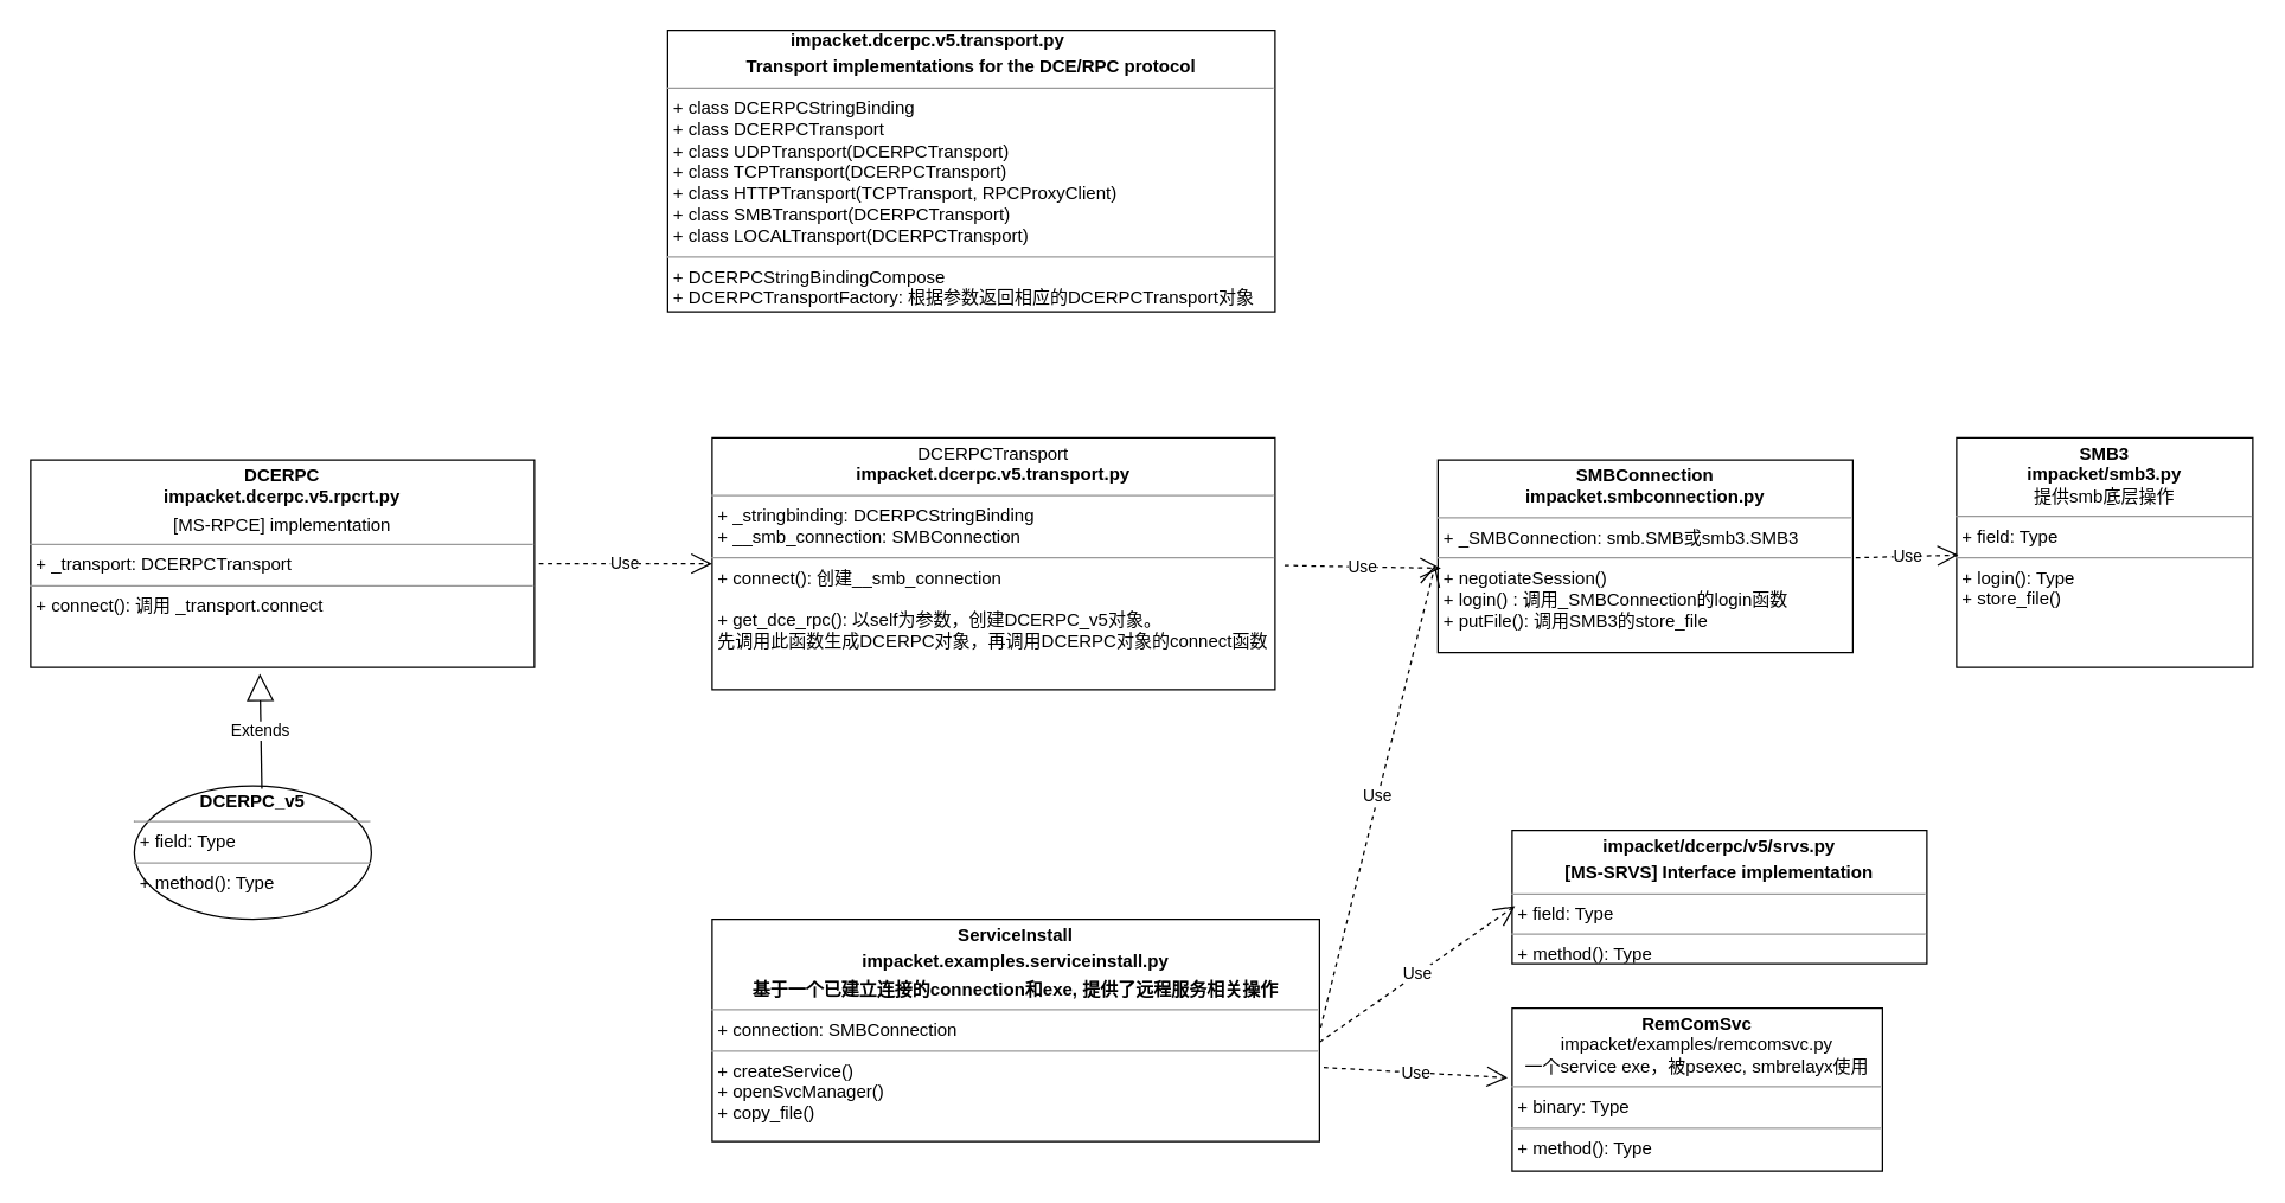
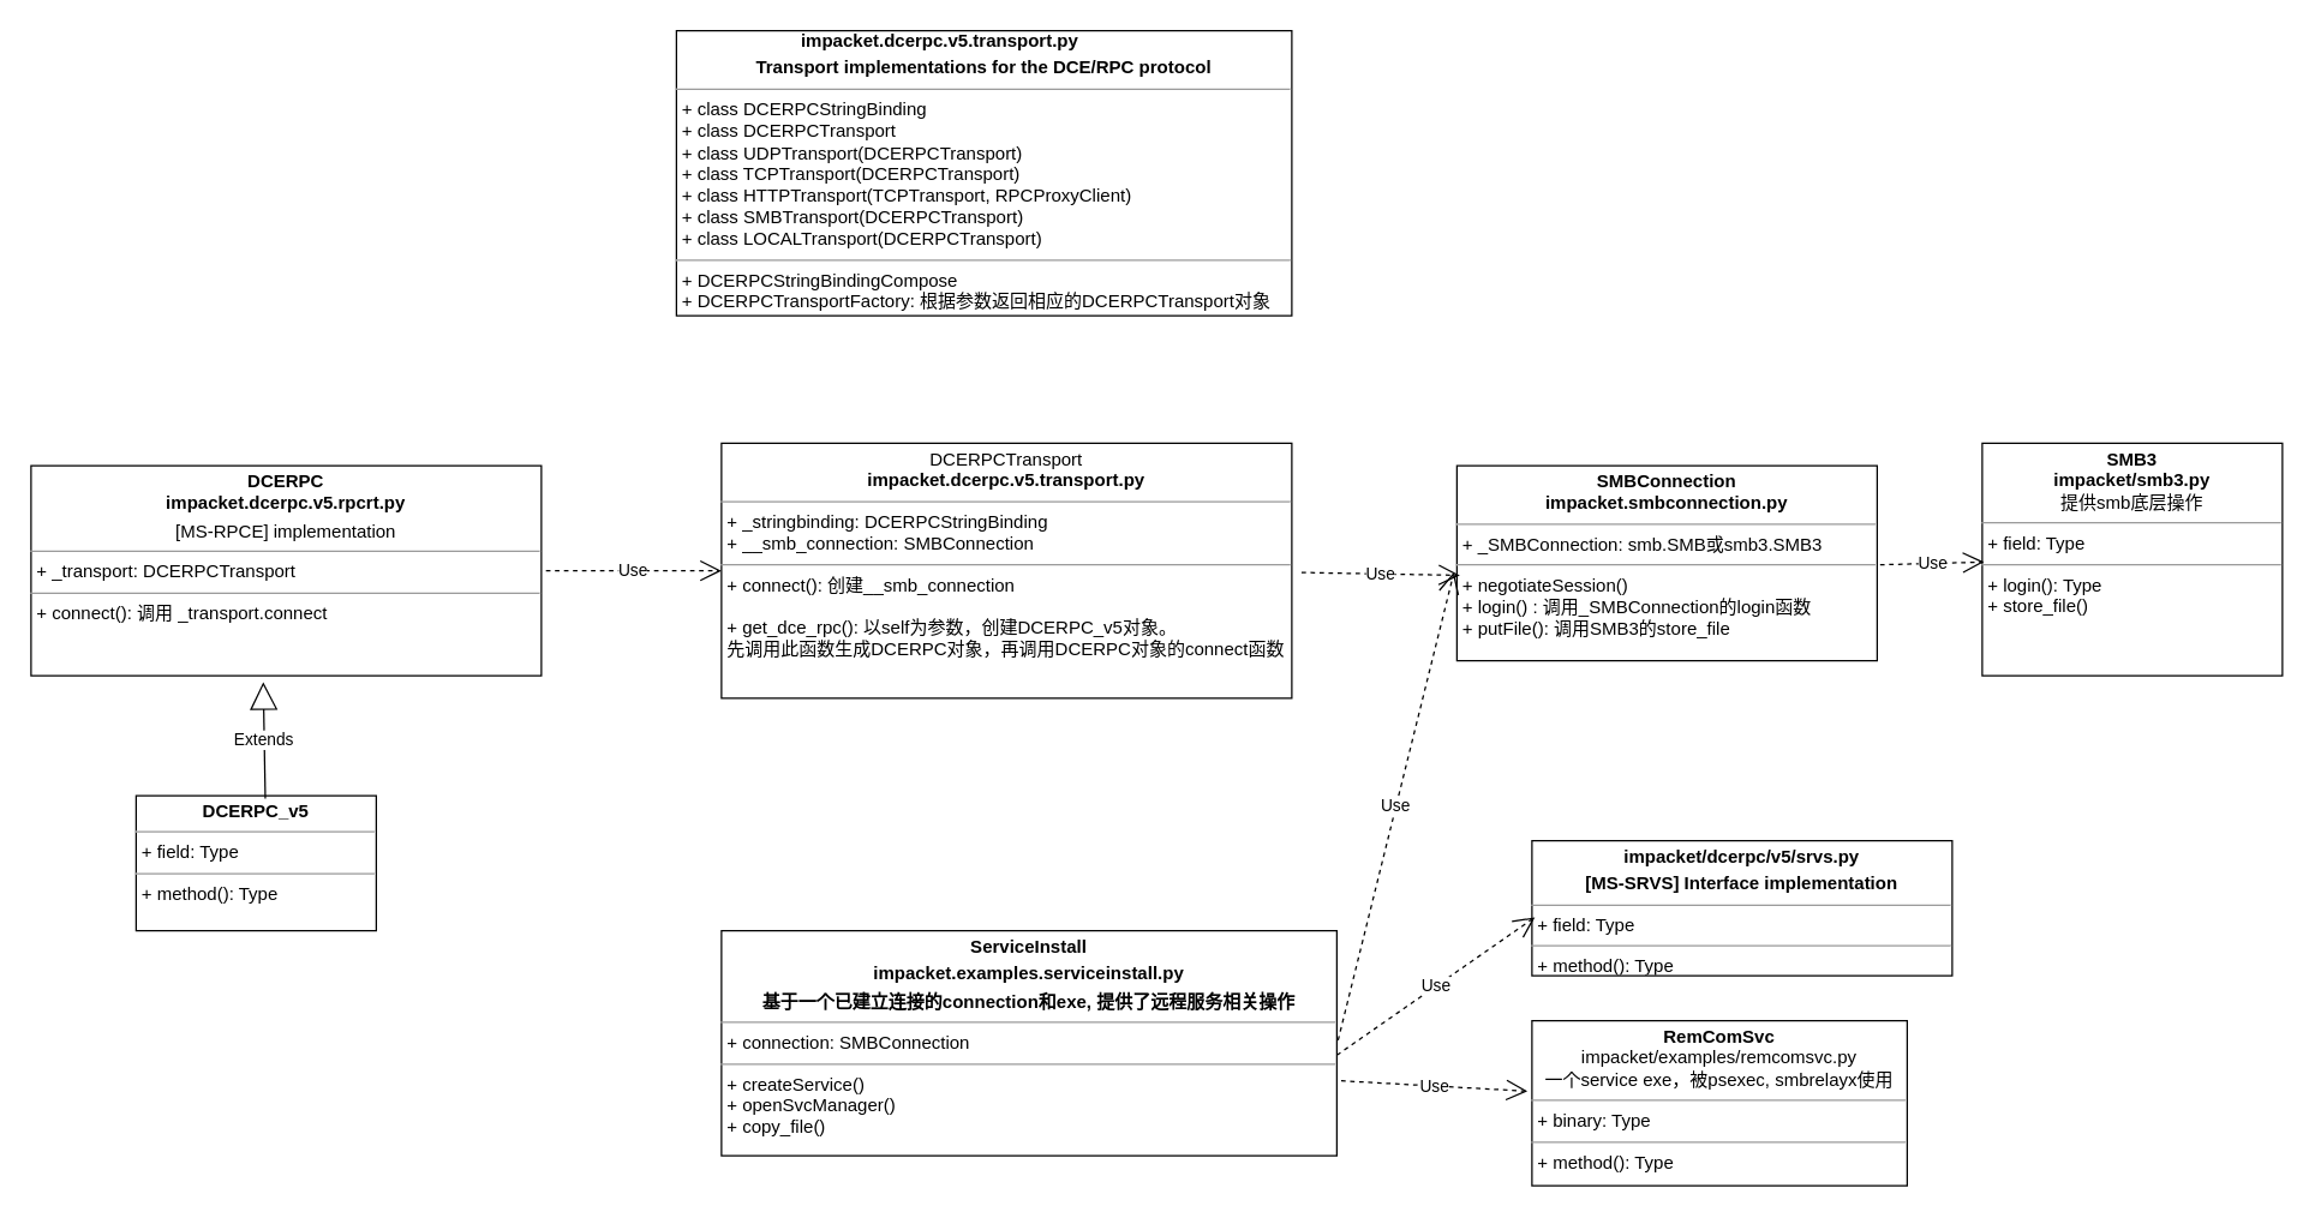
  <mxCell id="0" />
  <mxCell id="1" parent="0" />
  <mxCell id="2" value="&lt;p style=&quot;margin: 0px ; margin-top: 4px ; text-align: center&quot;&gt;&lt;span style=&quot;font-weight: 700&quot;&gt;SMBConnection&lt;br&gt;&lt;/span&gt;&lt;b&gt;impacket.&lt;/b&gt;&lt;span style=&quot;font-weight: 700&quot;&gt;smbconnection.py&lt;/span&gt;&lt;br&gt;&lt;/p&gt;&lt;hr size=&quot;1&quot;&gt;&lt;p style=&quot;margin: 0px ; margin-left: 4px&quot;&gt;+ _SMBConnection: smb.SMB或smb3.SMB3&lt;/p&gt;&lt;hr size=&quot;1&quot;&gt;&lt;p style=&quot;margin: 0px ; margin-left: 4px&quot;&gt;+ negotiateSession()&lt;/p&gt;&lt;p style=&quot;margin: 0px ; margin-left: 4px&quot;&gt;+&amp;nbsp;login() : 调用_SMBConnection的login函数&lt;/p&gt;&lt;p style=&quot;margin: 0px ; margin-left: 4px&quot;&gt;+ putFile(): 调用SMB3的store_file&lt;/p&gt;" style="verticalAlign=top;align=left;overflow=fill;fontSize=12;fontFamily=Helvetica;html=1;" parent="1" vertex="1"><mxGeometry x="970" y="310" width="280" height="130" as="geometry" /></mxCell>
  <mxCell id="3" value="&lt;b style=&quot;text-align: center&quot;&gt;&amp;nbsp; &amp;nbsp; &amp;nbsp; &amp;nbsp; &amp;nbsp; &amp;nbsp; &amp;nbsp; &amp;nbsp; &amp;nbsp; &amp;nbsp; &amp;nbsp; &amp;nbsp; &amp;nbsp;impacket.&lt;/b&gt;&lt;b style=&quot;text-align: center&quot;&gt;dcerpc.v5.transport.py&lt;/b&gt;&lt;b style=&quot;text-align: center&quot;&gt;&lt;br&gt;&lt;/b&gt;&lt;p style=&quot;margin: 0px ; margin-top: 4px ; text-align: center&quot;&gt;&lt;b&gt;Transport implementations for the DCE/RPC protocol&lt;/b&gt;&lt;br&gt;&lt;/p&gt;&lt;hr size=&quot;1&quot;&gt;&lt;p style=&quot;margin: 0px ; margin-left: 4px&quot;&gt;+ class DCERPCStringBinding&lt;/p&gt;&lt;p style=&quot;margin: 0px ; margin-left: 4px&quot;&gt;+ class DCERPCTransport&lt;/p&gt;&lt;p style=&quot;margin: 0px ; margin-left: 4px&quot;&gt;+ class UDPTransport(DCERPCTransport)&lt;/p&gt;&lt;p style=&quot;margin: 0px ; margin-left: 4px&quot;&gt;+ class TCPTransport(DCERPCTransport)&lt;/p&gt;&lt;p style=&quot;margin: 0px ; margin-left: 4px&quot;&gt;+ class HTTPTransport(TCPTransport, RPCProxyClient)&lt;/p&gt;&lt;p style=&quot;margin: 0px ; margin-left: 4px&quot;&gt;+ class SMBTransport(DCERPCTransport)&lt;/p&gt;&lt;p style=&quot;margin: 0px ; margin-left: 4px&quot;&gt;+ class LOCALTransport(DCERPCTransport)&lt;/p&gt;&lt;hr size=&quot;1&quot;&gt;&lt;p style=&quot;margin: 0px ; margin-left: 4px&quot;&gt;+&amp;nbsp;&lt;span&gt;DCERPCStringBindingCompose&lt;/span&gt;&lt;/p&gt;&lt;p style=&quot;margin: 0px ; margin-left: 4px&quot;&gt;+ DCERPCTransportFactory: 根据参数返回相应的DCERPCTransport对象&lt;/p&gt;" style="verticalAlign=top;align=left;overflow=fill;fontSize=12;fontFamily=Helvetica;html=1;" parent="1" vertex="1"><mxGeometry x="450" y="20" width="410" height="190" as="geometry" /></mxCell>
  <mxCell id="4" value="&lt;p style=&quot;margin: 0px ; margin-top: 4px ; text-align: center&quot;&gt;&lt;span style=&quot;text-align: left&quot;&gt;DCERPCTransport&lt;br&gt;&lt;/span&gt;&lt;b&gt;impacket.&lt;/b&gt;&lt;b&gt;dcerpc.v5.transport.py&lt;/b&gt;&lt;br&gt;&lt;/p&gt;&lt;hr size=&quot;1&quot;&gt;&lt;p style=&quot;margin: 0px ; margin-left: 4px&quot;&gt;+ _stringbinding:&amp;nbsp;DCERPCStringBinding&lt;/p&gt;&lt;p style=&quot;margin: 0px ; margin-left: 4px&quot;&gt;+&amp;nbsp;__smb_connection: SMBConnection&lt;/p&gt;&lt;hr size=&quot;1&quot;&gt;&lt;p style=&quot;margin: 0px ; margin-left: 4px&quot;&gt;+ connect(): 创建__smb_connection&lt;/p&gt;&lt;p style=&quot;margin: 0px ; margin-left: 4px&quot;&gt;&lt;br&gt;&lt;/p&gt;&lt;p style=&quot;margin: 0px ; margin-left: 4px&quot;&gt;+ get_dce_rpc(): 以self为参数，创建DCERPC_v5对象。&lt;/p&gt;&lt;p style=&quot;margin: 0px ; margin-left: 4px&quot;&gt;先调用此函数生成DCERPC对象，再调用DCERPC对象的connect函数&lt;/p&gt;" style="verticalAlign=top;align=left;overflow=fill;fontSize=12;fontFamily=Helvetica;html=1;" parent="1" vertex="1"><mxGeometry x="480" y="295" width="380" height="170" as="geometry" /></mxCell>
  <mxCell id="5" value="&lt;p style=&quot;margin: 0px ; margin-top: 4px ; text-align: center&quot;&gt;&lt;b&gt;DCERPC&lt;br&gt;&lt;/b&gt;&lt;b&gt;impacket.dcerpc.v5.rpcrt.py&lt;/b&gt;&lt;/p&gt;&lt;p style=&quot;margin: 0px ; margin-top: 4px ; text-align: center&quot;&gt;[MS-RPCE] implementation&lt;br&gt;&lt;/p&gt;&lt;hr size=&quot;1&quot;&gt;&lt;p style=&quot;margin: 0px ; margin-left: 4px&quot;&gt;+ _transport: DCERPCTransport&lt;/p&gt;&lt;hr size=&quot;1&quot;&gt;&lt;p style=&quot;margin: 0px ; margin-left: 4px&quot;&gt;+ connect():&amp;nbsp;调用 _transport.connect&lt;/p&gt;" style="verticalAlign=top;align=left;overflow=fill;fontSize=12;fontFamily=Helvetica;html=1;" parent="1" vertex="1"><mxGeometry x="20" y="310" width="340" height="140" as="geometry" /></mxCell>
- <mxCell id="6" value="&lt;p style=&quot;margin: 0px ; margin-top: 4px ; text-align: center&quot;&gt;&lt;b&gt;DCERPC_v5&lt;/b&gt;&lt;br&gt;&lt;/p&gt;&lt;hr size=&quot;1&quot;&gt;&lt;p style=&quot;margin: 0px ; margin-left: 4px&quot;&gt;+ field: Type&lt;/p&gt;&lt;hr size=&quot;1&quot;&gt;&lt;p style=&quot;margin: 0px ; margin-left: 4px&quot;&gt;+ method(): Type&lt;/p&gt;" style="ellipse;verticalAlign=top;align=left;overflow=fill;fontSize=12;fontFamily=Helvetica;html=1;" parent="1" vertex="1"><mxGeometry x="90" y="530" width="160" height="90" as="geometry" /></mxCell>
+ <mxCell id="6" value="&lt;p style=&quot;margin: 0px ; margin-top: 4px ; text-align: center&quot;&gt;&lt;b&gt;DCERPC_v5&lt;/b&gt;&lt;br&gt;&lt;/p&gt;&lt;hr size=&quot;1&quot;&gt;&lt;p style=&quot;margin: 0px ; margin-left: 4px&quot;&gt;+ field: Type&lt;/p&gt;&lt;hr size=&quot;1&quot;&gt;&lt;p style=&quot;margin: 0px ; margin-left: 4px&quot;&gt;+ method(): Type&lt;/p&gt;" style="verticalAlign=top;align=left;overflow=fill;fontSize=12;fontFamily=Helvetica;html=1;" parent="1" vertex="1"><mxGeometry x="90" y="530" width="160" height="90" as="geometry" /></mxCell>
  <mxCell id="7" value="Extends" style="endArrow=block;endSize=16;endFill=0;html=1;exitX=0.538;exitY=0.022;exitDx=0;exitDy=0;exitPerimeter=0;entryX=0.455;entryY=1.03;entryDx=0;entryDy=0;entryPerimeter=0;" parent="1" source="6" target="5" edge="1"><mxGeometry width="160" relative="1" as="geometry"><mxPoint x="380" y="390" as="sourcePoint" /><mxPoint x="150" y="500" as="targetPoint" /></mxGeometry></mxCell>
  <mxCell id="8" value="Use" style="endArrow=open;endSize=12;dashed=1;html=1;exitX=1.009;exitY=0.5;exitDx=0;exitDy=0;exitPerimeter=0;" parent="1" source="5" target="4" edge="1"><mxGeometry width="160" relative="1" as="geometry"><mxPoint x="500" y="490" as="sourcePoint" /><mxPoint x="660" y="490" as="targetPoint" /></mxGeometry></mxCell>
  <mxCell id="9" value="Use" style="endArrow=open;endSize=12;dashed=1;html=1;exitX=1.017;exitY=0.507;exitDx=0;exitDy=0;exitPerimeter=0;entryX=0.007;entryY=0.562;entryDx=0;entryDy=0;entryPerimeter=0;" parent="1" source="4" target="2" edge="1"><mxGeometry width="160" relative="1" as="geometry"><mxPoint x="500" y="290" as="sourcePoint" /><mxPoint x="868" y="375" as="targetPoint" /></mxGeometry></mxCell>
  <mxCell id="10" value="&lt;p style=&quot;margin: 0px ; margin-top: 4px ; text-align: center&quot;&gt;&lt;b&gt;SMB3&lt;/b&gt;&lt;br&gt;&lt;b&gt;impacket/smb3.py&lt;br&gt;&lt;/b&gt;提供smb底层操作&lt;/p&gt;&lt;hr size=&quot;1&quot;&gt;&lt;p style=&quot;margin: 0px ; margin-left: 4px&quot;&gt;+ field: Type&lt;/p&gt;&lt;hr size=&quot;1&quot;&gt;&lt;p style=&quot;margin: 0px ; margin-left: 4px&quot;&gt;+ login(): Type&lt;/p&gt;&lt;p style=&quot;margin: 0px ; margin-left: 4px&quot;&gt;+ store_file()&lt;/p&gt;" style="verticalAlign=top;align=left;overflow=fill;fontSize=12;fontFamily=Helvetica;html=1;" parent="1" vertex="1"><mxGeometry x="1320" y="295" width="200" height="155" as="geometry" /></mxCell>
  <mxCell id="11" value="Use" style="endArrow=open;endSize=12;dashed=1;html=1;exitX=1.007;exitY=0.508;exitDx=0;exitDy=0;exitPerimeter=0;entryX=0.006;entryY=0.511;entryDx=0;entryDy=0;entryPerimeter=0;" parent="1" source="2" target="10" edge="1"><mxGeometry width="160" relative="1" as="geometry"><mxPoint x="1250" y="386.28" as="sourcePoint" /><mxPoint x="1366.92" y="380" as="targetPoint" /></mxGeometry></mxCell>
  <mxCell id="12" value="&lt;p style=&quot;margin: 0px ; margin-top: 4px ; text-align: center&quot;&gt;&lt;b&gt;RemComSvc&lt;br&gt;&lt;/b&gt;impacket/examples/remcomsvc.py&lt;br&gt;一个service exe，被psexec,&amp;nbsp;smbrelayx使用&lt;/p&gt;&lt;hr size=&quot;1&quot;&gt;&lt;p style=&quot;margin: 0px ; margin-left: 4px&quot;&gt;+ binary: Type&lt;/p&gt;&lt;hr size=&quot;1&quot;&gt;&lt;p style=&quot;margin: 0px ; margin-left: 4px&quot;&gt;+ method(): Type&lt;/p&gt;" style="verticalAlign=top;align=left;overflow=fill;fontSize=12;fontFamily=Helvetica;html=1;" parent="1" vertex="1"><mxGeometry x="1020" y="680" width="250" height="110" as="geometry" /></mxCell>
  <mxCell id="13" value="&lt;p style=&quot;margin: 0px ; margin-top: 4px ; text-align: center&quot;&gt;&lt;b&gt;ServiceInstall&lt;/b&gt;&lt;/p&gt;&lt;p style=&quot;margin: 0px ; margin-top: 4px ; text-align: center&quot;&gt;&lt;b&gt;impacket.examples.serviceinstall.py&lt;/b&gt;&lt;/p&gt;&lt;p style=&quot;margin: 0px ; margin-top: 4px ; text-align: center&quot;&gt;&lt;b&gt;基于一个已建立连接的connection和exe, 提供了远程服务相关操作&lt;/b&gt;&lt;/p&gt;&lt;hr size=&quot;1&quot;&gt;&lt;p style=&quot;margin: 0px ; margin-left: 4px&quot;&gt;+ connection: SMBConnection&lt;/p&gt;&lt;hr size=&quot;1&quot;&gt;&lt;p style=&quot;margin: 0px ; margin-left: 4px&quot;&gt;+&amp;nbsp;&lt;span&gt;createService()&lt;/span&gt;&lt;/p&gt;&lt;p style=&quot;margin: 0px ; margin-left: 4px&quot;&gt;+ openSvcManager()&lt;/p&gt;&lt;p style=&quot;margin: 0px ; margin-left: 4px&quot;&gt;+ copy_file()&lt;/p&gt;" style="verticalAlign=top;align=left;overflow=fill;fontSize=12;fontFamily=Helvetica;html=1;" parent="1" vertex="1"><mxGeometry x="480" y="620" width="410" height="150" as="geometry" /></mxCell>
  <mxCell id="14" value="&lt;p style=&quot;margin: 0px ; margin-top: 4px ; text-align: center&quot;&gt;&lt;b&gt;impacket/dcerpc/v5/srvs.py&lt;/b&gt;&lt;/p&gt;&lt;p style=&quot;margin: 0px ; margin-top: 4px ; text-align: center&quot;&gt;&lt;b&gt;[MS-SRVS] Interface implementation&lt;/b&gt;&lt;/p&gt;&lt;hr size=&quot;1&quot;&gt;&lt;p style=&quot;margin: 0px ; margin-left: 4px&quot;&gt;+ field: Type&lt;/p&gt;&lt;hr size=&quot;1&quot;&gt;&lt;p style=&quot;margin: 0px ; margin-left: 4px&quot;&gt;+ method(): Type&lt;/p&gt;" style="verticalAlign=top;align=left;overflow=fill;fontSize=12;fontFamily=Helvetica;html=1;" parent="1" vertex="1"><mxGeometry x="1020" y="560" width="280" height="90" as="geometry" /></mxCell>
  <mxCell id="15" value="Use" style="endArrow=open;endSize=12;dashed=1;html=1;exitX=1.002;exitY=0.487;exitDx=0;exitDy=0;exitPerimeter=0;entryX=-0.007;entryY=0.546;entryDx=0;entryDy=0;entryPerimeter=0;" parent="1" source="13" target="2" edge="1"><mxGeometry width="160" relative="1" as="geometry"><mxPoint x="620" y="490" as="sourcePoint" /><mxPoint x="780" y="490" as="targetPoint" /></mxGeometry></mxCell>
  <mxCell id="16" value="Use" style="endArrow=open;endSize=12;dashed=1;html=1;entryX=0.007;entryY=0.567;entryDx=0;entryDy=0;entryPerimeter=0;exitX=1;exitY=0.553;exitDx=0;exitDy=0;exitPerimeter=0;" parent="1" source="13" target="14" edge="1"><mxGeometry width="160" relative="1" as="geometry"><mxPoint x="890" y="690" as="sourcePoint" /><mxPoint x="780" y="490" as="targetPoint" /></mxGeometry></mxCell>
  <mxCell id="17" value="Use" style="endArrow=open;endSize=12;dashed=1;html=1;exitX=1.007;exitY=0.667;exitDx=0;exitDy=0;exitPerimeter=0;entryX=-0.012;entryY=0.427;entryDx=0;entryDy=0;entryPerimeter=0;" parent="1" source="13" target="12" edge="1"><mxGeometry width="160" relative="1" as="geometry"><mxPoint x="840" y="850" as="sourcePoint" /><mxPoint x="1000" y="850" as="targetPoint" /></mxGeometry></mxCell>
